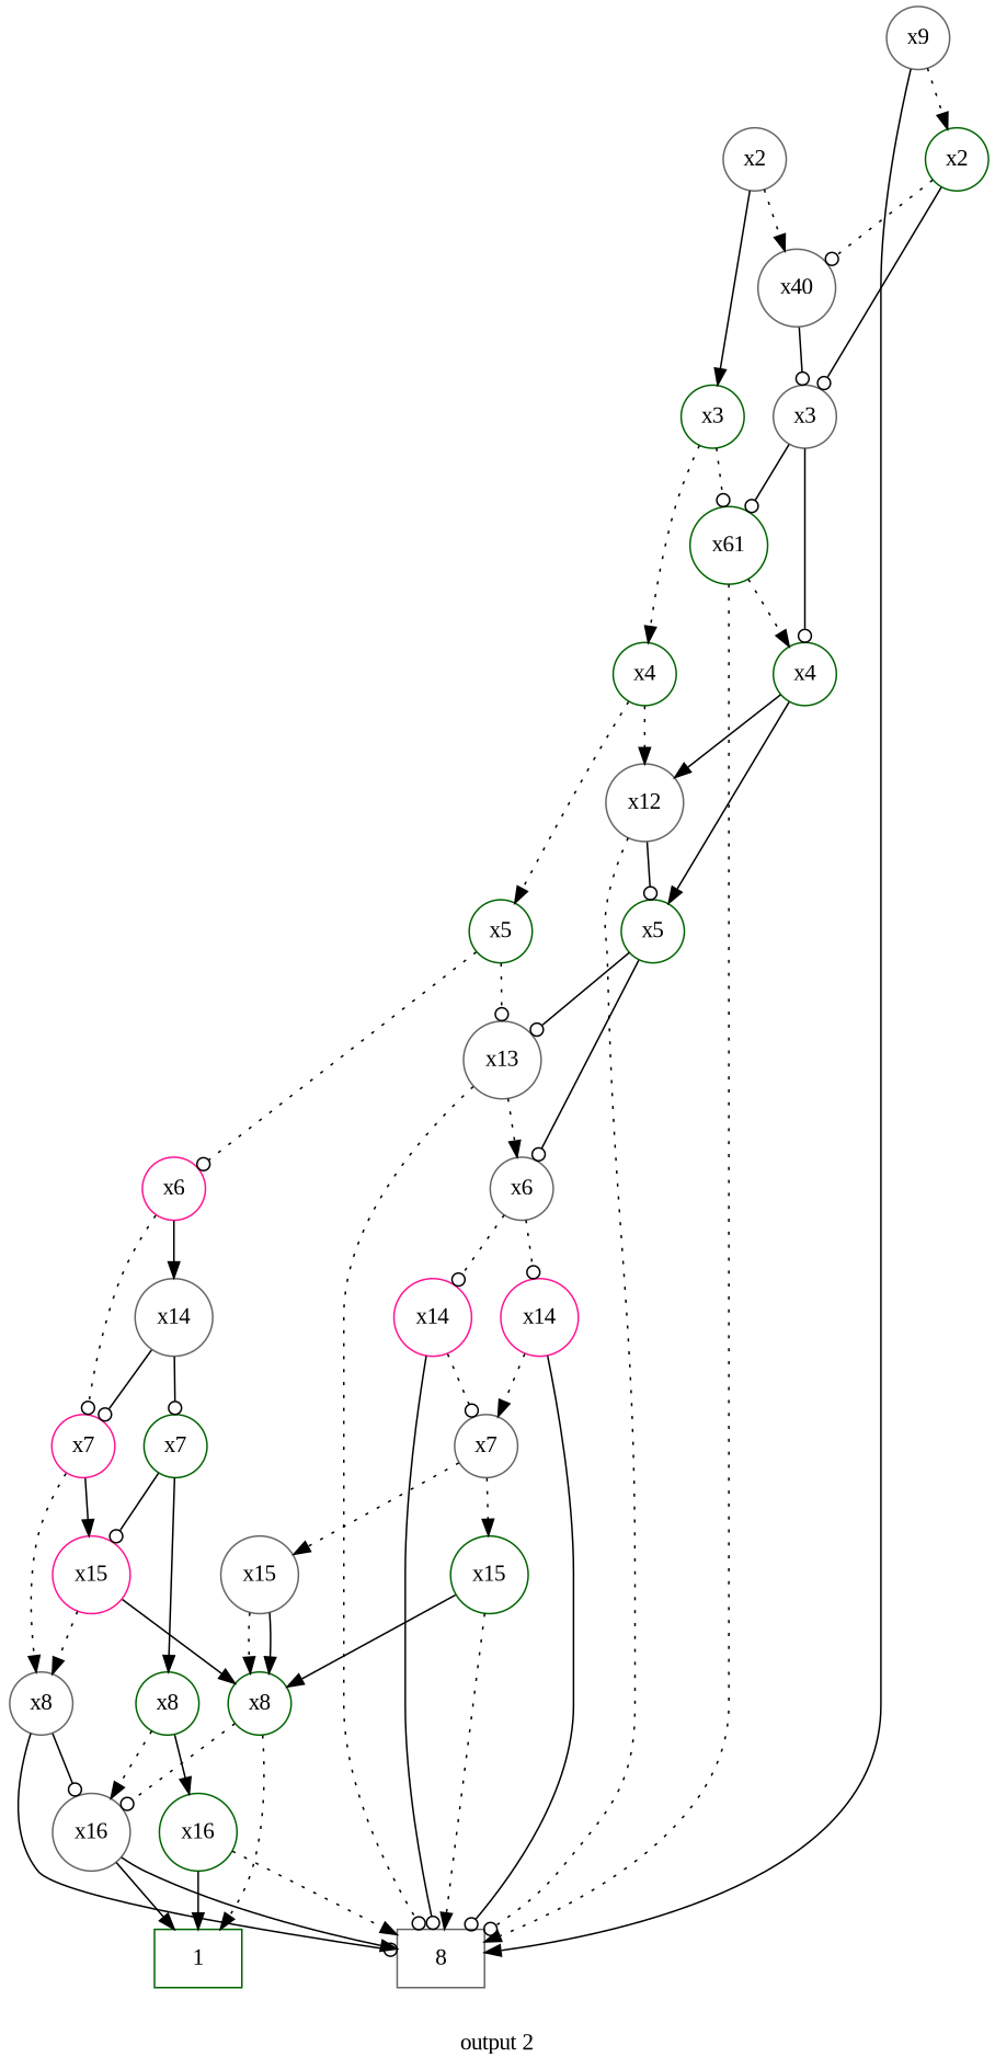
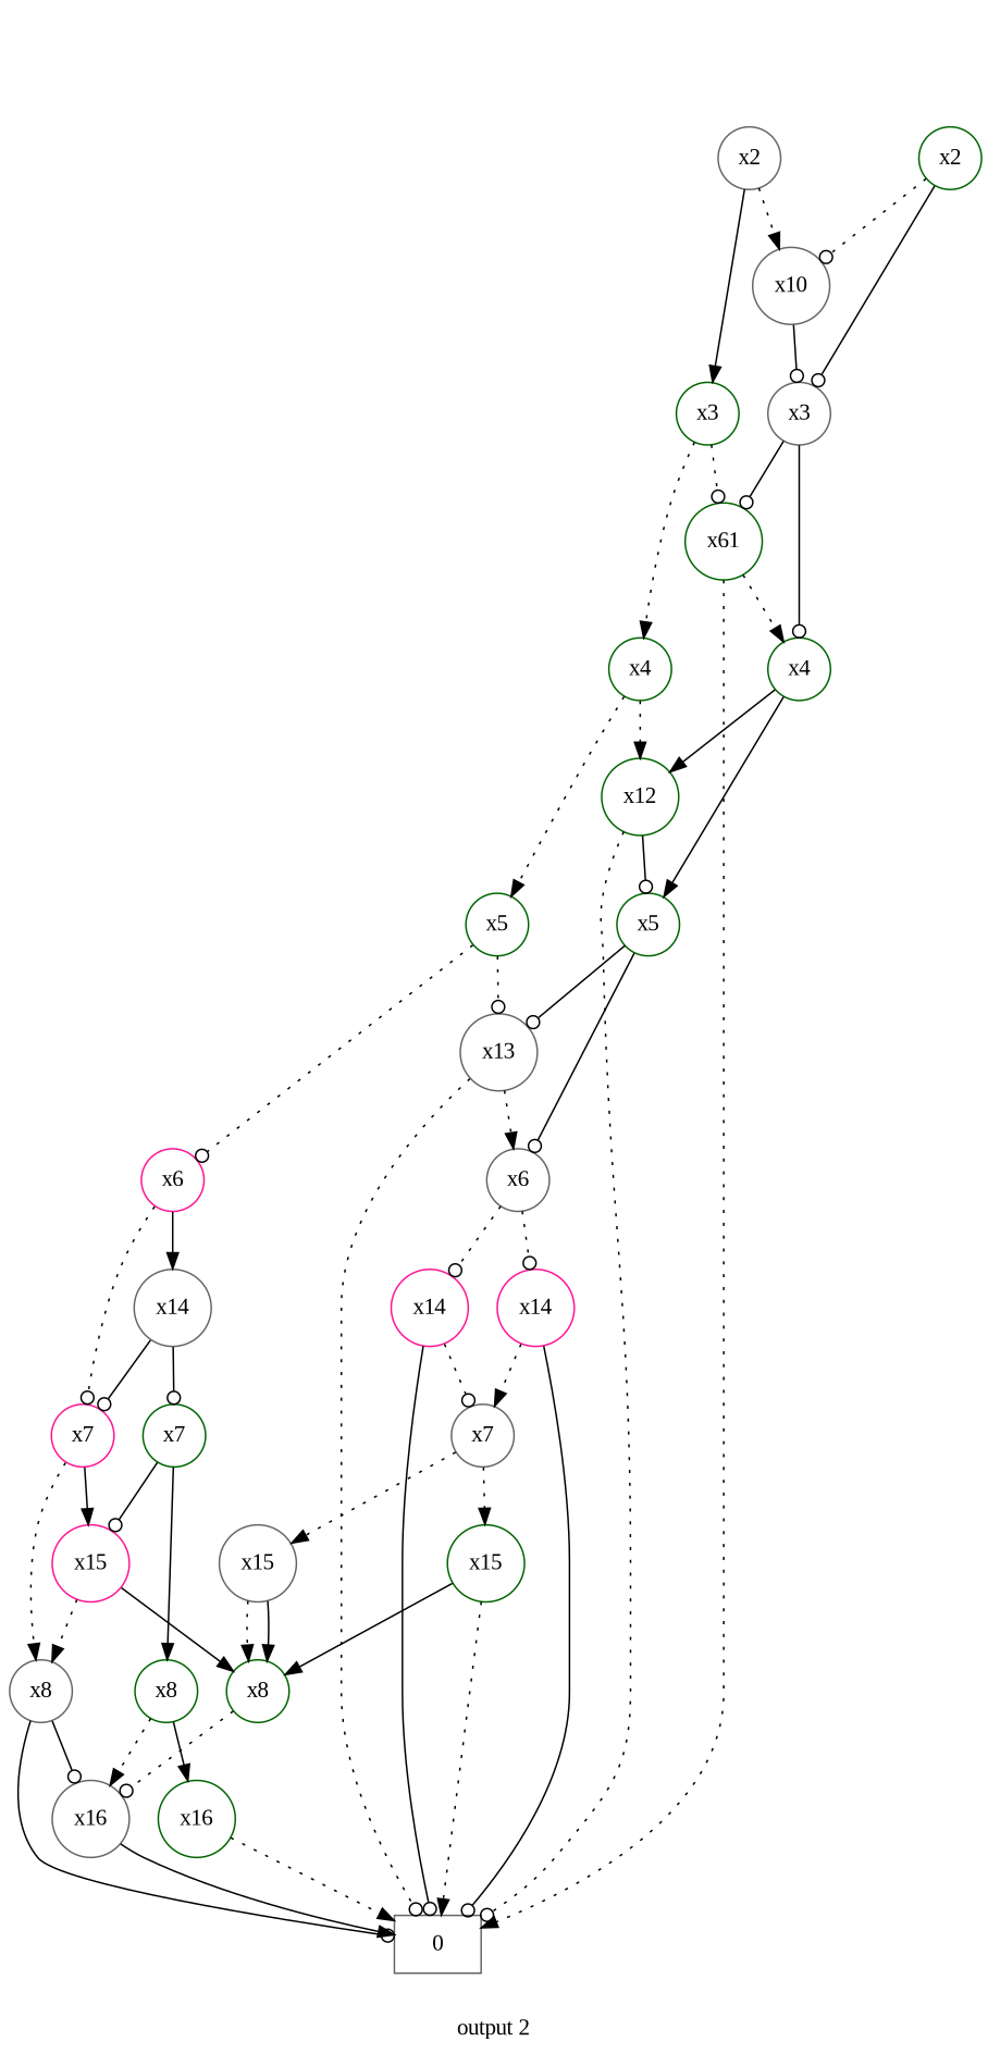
  digraph {
    fontname="Liberation Serif"
    label="output 2"
    node [color=darkgreen fontname="Liberation Serif" shape=circle]
    edge [arrowhead=normal fontname="Liberation Serif" style=dotted]
    n1 [color=gray40 label=x2]
    n2 [label=x3]
-   n3 [color=gray40 label=x40]
-   n4 [color=gray40 label=x9]
-   n5 [color=gray40 label=8 shape=box]
+   n3 [color=gray40 label=x10]
+   n5 [color=gray40 label=0 shape=box]
    n6 [label=x2]
    n7 [label=x4]
    n8 [label=x61]
    n9 [color=gray40 label=x3]
    n10 [label=x5]
-   n11 [color=gray40 label=x12]
+   n11 [label=x12]
    n12 [label=x4]
    n13 [color=deeppink label=x6]
    n14 [color=gray40 label=x13]
    n15 [label=x5]
    n16 [color=deeppink label=x7]
    n17 [color=gray40 label=x14]
    n18 [color=gray40 label=x6]
    n19 [color=gray40 label=x8]
    n20 [color=deeppink label=x15]
    n21 [label=x7]
    n22 [color=gray40 label=x16]
    n23 [label=x8]
-   n24 [label=1 shape=box]
    n25 [label=x8]
    n26 [label=x16]
    n27 [color=deeppink label=x14]
    n28 [color=deeppink label=x14]
    n29 [color=gray40 label=x7]
    n30 [label=x15]
    n31 [color=gray40 label=x15]
    n1 -> n2 [style=solid]
    n1 -> n3
    n2 -> n7
    n2 -> n8 [arrowhead=odot]
    n3 -> n9 [arrowhead=odot style=solid]
-   n4 -> n5 [style=solid]
-   n4 -> n6
    n6 -> n3 [arrowhead=odot]
    n6 -> n9 [arrowhead=odot style=solid]
    n7 -> n10
    n7 -> n11
    n8 -> n5
    n8 -> n12
    n9 -> n8 [arrowhead=odot style=solid]
    n9 -> n12 [arrowhead=odot style=solid]
    n10 -> n13 [arrowhead=odot]
    n10 -> n14 [arrowhead=odot]
    n11 -> n5 [arrowhead=odot]
    n11 -> n15 [arrowhead=odot style=solid]
    n12 -> n11 [style=solid]
    n12 -> n15 [style=solid]
    n13 -> n16 [arrowhead=odot]
    n13 -> n17 [style=solid]
    n14 -> n5 [arrowhead=odot]
    n14 -> n18
    n15 -> n14 [arrowhead=odot style=solid]
    n15 -> n18 [arrowhead=odot style=solid]
    n16 -> n19
    n16 -> n20 [style=solid]
    n17 -> n16 [arrowhead=odot style=solid]
    n17 -> n21 [arrowhead=odot style=solid]
    n18 -> n27 [arrowhead=odot]
    n18 -> n28 [arrowhead=odot]
    n19 -> n5 [arrowhead=odot style=solid]
    n19 -> n22 [arrowhead=odot style=solid]
    n20 -> n19
    n20 -> n23 [style=solid]
    n21 -> n20 [arrowhead=odot style=solid]
    n21 -> n25 [style=solid]
    n22 -> n5 [style=solid]
-   n22 -> n24 [style=solid]
    n23 -> n22 [arrowhead=odot]
-   n23 -> n24
    n25 -> n22
    n25 -> n26 [style=solid]
    n26 -> n5
-   n26 -> n24 [style=solid]
    n27 -> n5 [arrowhead=odot style=solid]
    n27 -> n29 [arrowhead=odot]
    n28 -> n5 [arrowhead=odot style=solid]
    n28 -> n29
    n29 -> n30
    n29 -> n31
    n30 -> n5
    n30 -> n23 [style=solid]
    n31 -> n23
    n31 -> n23 [style=solid]
  }
